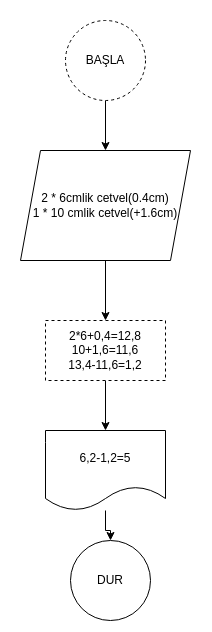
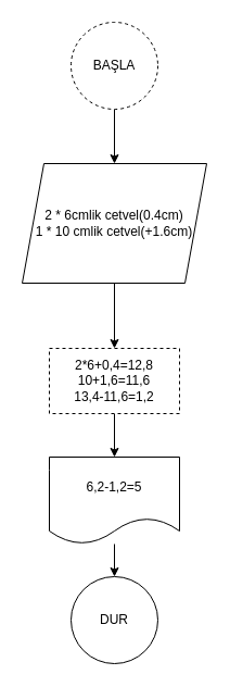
  <mxCell id="0" />
  <mxCell id="1" parent="0" />
- <mxCell id="2" value="DUR" style="ellipse;whiteSpace=wrap;html=1;aspect=fixed;" vertex="1" parent="1"><mxGeometry x="70" y="540" width="80" height="80" as="geometry" /></mxCell>
+ <mxCell id="2" value="DUR" style="ellipse;whiteSpace=wrap;html=1;aspect=fixed;" vertex="1" parent="1"><mxGeometry x="65" y="530" width="80" height="80" as="geometry" /></mxCell>
  <mxCell id="3" value="" style="edgeStyle=orthogonalEdgeStyle;rounded=0;orthogonalLoop=1;jettySize=auto;html=1;" edge="1" parent="1" source="4" target="6"><mxGeometry relative="1" as="geometry" /></mxCell>
  <mxCell id="4" value="BAŞLA" style="ellipse;whiteSpace=wrap;html=1;aspect=fixed;dashed=1;" vertex="1" parent="1"><mxGeometry x="65" y="20" width="80" height="80" as="geometry" /></mxCell>
  <mxCell id="5" value="" style="edgeStyle=orthogonalEdgeStyle;rounded=0;orthogonalLoop=1;jettySize=auto;html=1;" edge="1" parent="1" source="6" target="8"><mxGeometry relative="1" as="geometry" /></mxCell>
  <mxCell id="6" value="2 * 6cmlik cetvel(0.4cm)&lt;br&gt;1 * 10 cmlik cetvel(+1.6cm)" style="shape=parallelogram;perimeter=parallelogramPerimeter;whiteSpace=wrap;html=1;fixedSize=1;" vertex="1" parent="1"><mxGeometry x="20" y="150" width="170" height="110" as="geometry" /></mxCell>
  <mxCell id="7" value="" style="edgeStyle=orthogonalEdgeStyle;rounded=0;orthogonalLoop=1;jettySize=auto;html=1;" edge="1" parent="1" source="8" target="10"><mxGeometry relative="1" as="geometry" /></mxCell>
  <mxCell id="8" value="2*6+0,4=12,8&lt;br&gt;10+1,6=11,6&lt;br&gt;13,4-11,6=1,2&lt;br&gt;" style="rounded=0;whiteSpace=wrap;html=1;dashed=1;" vertex="1" parent="1"><mxGeometry x="45" y="320" width="120" height="60" as="geometry" /></mxCell>
  <mxCell id="9" value="" style="edgeStyle=orthogonalEdgeStyle;rounded=0;orthogonalLoop=1;jettySize=auto;html=1;" edge="1" parent="1" source="10" target="2"><mxGeometry relative="1" as="geometry" /></mxCell>
- <mxCell id="10" value="6,2-1,2=5" style="shape=document;whiteSpace=wrap;html=1;boundedLbl=1;" vertex="1" parent="1"><mxGeometry x="45" y="430" width="120" height="80" as="geometry" /></mxCell>
+ <mxCell id="10" value="6,2-1,2=5" style="shape=document;whiteSpace=wrap;html=1;boundedLbl=1;" vertex="1" parent="1"><mxGeometry x="45" y="420" width="120" height="80" as="geometry" /></mxCell>
